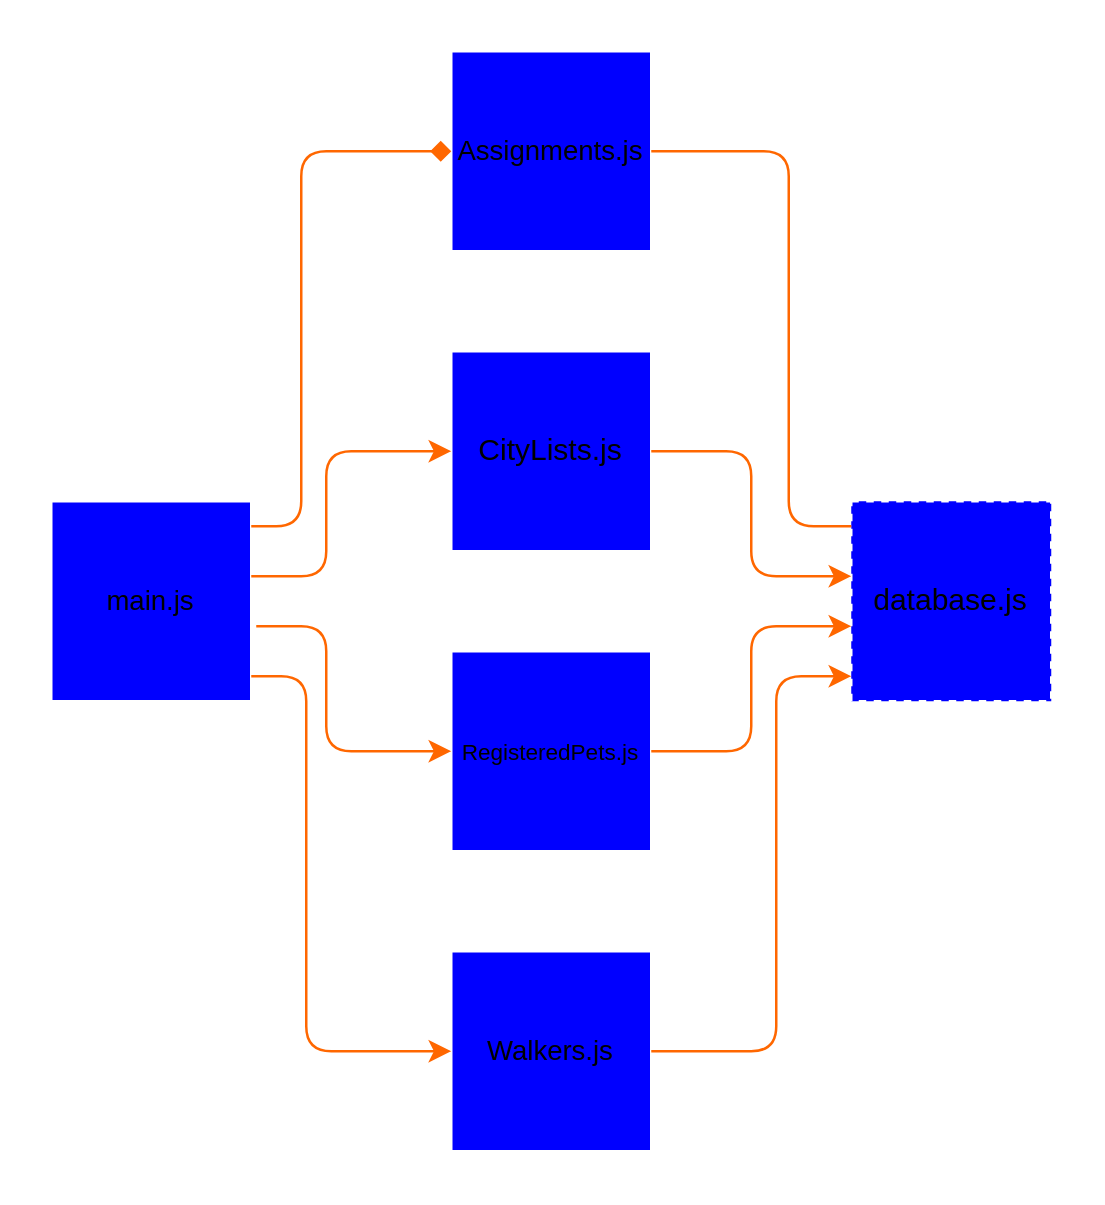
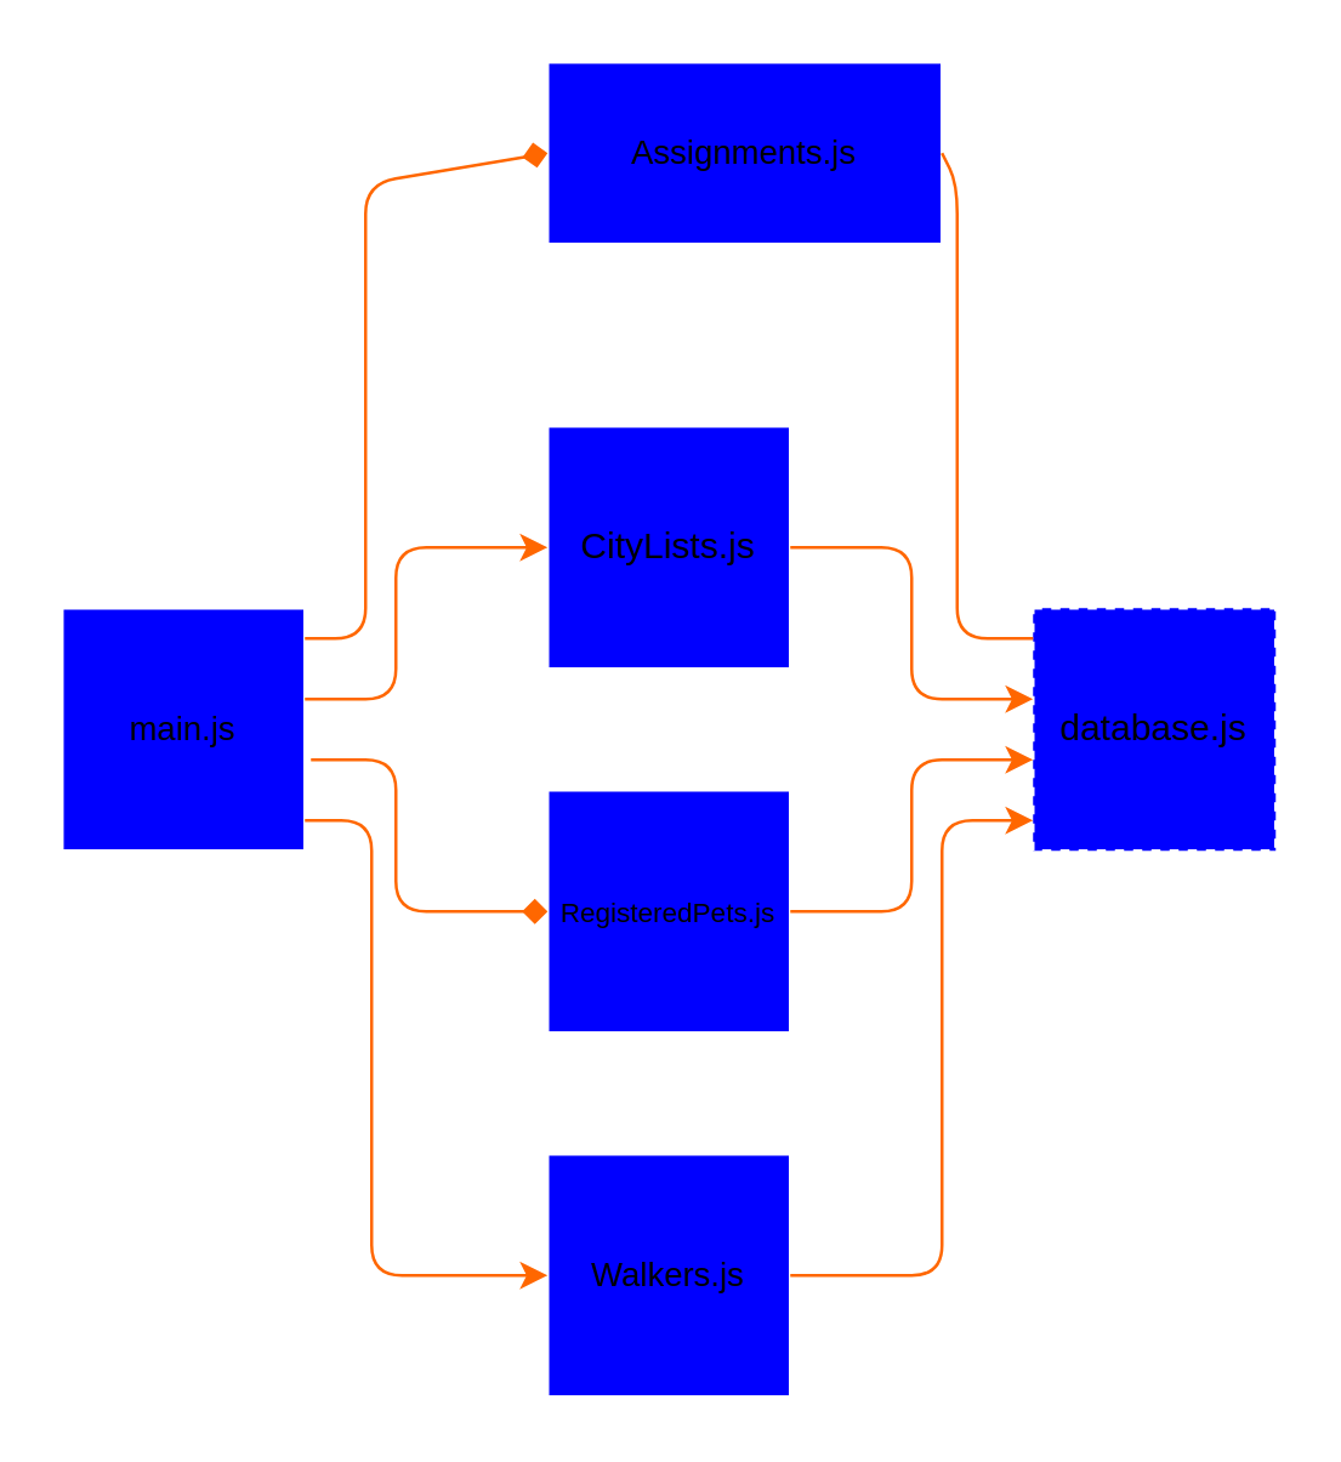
  <mxCell id="0" />
  <mxCell id="1" parent="0" />
  <mxCell id="2" value="database.js" style="whiteSpace=wrap;html=1;aspect=fixed;fillColor=#0000ff;gradientColor=none;fillStyle=auto;strokeColor=#FFFFFF;dashed=1;" vertex="1" parent="1"><mxGeometry x="340" y="200" width="80" height="80" as="geometry" /></mxCell>
- <mxCell id="3" value="&lt;font style=&quot;font-size: 11px;&quot;&gt;Assignments.js&lt;/font&gt;" style="whiteSpace=wrap;html=1;aspect=fixed;fillColor=#0000ff;gradientColor=none;fillStyle=auto;strokeColor=#FFFFFF;" vertex="1" parent="1"><mxGeometry x="180" y="20" width="80" height="80" as="geometry" /></mxCell>
+ <mxCell id="3" value="&lt;font style=&quot;font-size: 11px;&quot;&gt;Assignments.js&lt;/font&gt;" style="whiteSpace=wrap;html=1;aspect=fixed;fillColor=#0000ff;gradientColor=none;fillStyle=auto;strokeColor=#FFFFFF;" vertex="1" parent="1"><mxGeometry x="180" y="20" width="130" height="60" as="geometry" /></mxCell>
  <mxCell id="4" value="CityLists.js" style="whiteSpace=wrap;html=1;aspect=fixed;fillColor=#0000ff;gradientColor=none;fillStyle=auto;strokeColor=#FFFFFF;" vertex="1" parent="1"><mxGeometry x="180" y="140" width="80" height="80" as="geometry" /></mxCell>
  <mxCell id="5" value="&lt;font style=&quot;font-size: 9px;&quot;&gt;RegisteredPets.js&lt;/font&gt;" style="whiteSpace=wrap;html=1;aspect=fixed;fillColor=#0000ff;gradientColor=none;fillStyle=auto;strokeColor=#FFFFFF;" vertex="1" parent="1"><mxGeometry x="180" y="260" width="80" height="80" as="geometry" /></mxCell>
  <mxCell id="6" value="&lt;font style=&quot;font-size: 11px;&quot;&gt;Walkers.js&lt;br&gt;&lt;/font&gt;" style="whiteSpace=wrap;html=1;aspect=fixed;fillColor=#0000ff;gradientColor=none;fillStyle=auto;strokeColor=#FFFFFF;" vertex="1" parent="1"><mxGeometry x="180" y="380" width="80" height="80" as="geometry" /></mxCell>
  <mxCell id="7" value="&lt;span style=&quot;font-size: 11px;&quot;&gt;main.js&lt;/span&gt;" style="whiteSpace=wrap;html=1;aspect=fixed;fillColor=#0000ff;gradientColor=none;fillStyle=auto;strokeColor=#FFFFFF;" vertex="1" parent="1"><mxGeometry x="20" y="200" width="80" height="80" as="geometry" /></mxCell>
  <mxCell id="8" value="" style="endArrow=classic;html=1;fontSize=9;entryX=0;entryY=0.5;entryDx=0;entryDy=0;strokeColor=#FF6700;" edge="1" parent="1" target="4"><mxGeometry width="50" height="50" relative="1" as="geometry"><mxPoint x="100" y="230" as="sourcePoint" /><mxPoint x="230" y="80" as="targetPoint" /><Array as="points"><mxPoint x="130" y="230" /><mxPoint x="130" y="180" /></Array></mxGeometry></mxCell>
- <mxCell id="9" value="" style="endArrow=classic;html=1;fontSize=9;strokeColor=#FF6700;entryX=0;entryY=0.5;entryDx=0;entryDy=0;exitX=1.025;exitY=0.625;exitDx=0;exitDy=0;exitPerimeter=0;" edge="1" parent="1" source="7" target="5"><mxGeometry width="50" height="50" relative="1" as="geometry"><mxPoint x="110" y="260" as="sourcePoint" /><mxPoint x="220" y="320" as="targetPoint" /><Array as="points"><mxPoint x="130" y="250" /><mxPoint x="130" y="300" /></Array></mxGeometry></mxCell>
+ <mxCell id="9" value="" style="endArrow=diamond;html=1;fontSize=9;strokeColor=#FF6700;entryX=0;entryY=0.5;entryDx=0;entryDy=0;exitX=1.025;exitY=0.625;exitDx=0;exitDy=0;exitPerimeter=0;" edge="1" parent="1" source="7" target="5"><mxGeometry width="50" height="50" relative="1" as="geometry"><mxPoint x="110" y="260" as="sourcePoint" /><mxPoint x="220" y="320" as="targetPoint" /><Array as="points"><mxPoint x="130" y="250" /><mxPoint x="130" y="300" /></Array></mxGeometry></mxCell>
  <mxCell id="10" value="" style="endArrow=classic;html=1;fontSize=9;strokeColor=#FF6700;entryX=0;entryY=0.5;entryDx=0;entryDy=0;" edge="1" parent="1" target="6"><mxGeometry width="50" height="50" relative="1" as="geometry"><mxPoint x="100" y="270" as="sourcePoint" /><mxPoint x="220" y="320" as="targetPoint" /><Array as="points"><mxPoint x="122" y="270" /><mxPoint x="122" y="420" /></Array></mxGeometry></mxCell>
  <mxCell id="11" value="" style="endArrow=diamond;html=1;fontSize=9;entryX=0;entryY=0.5;entryDx=0;entryDy=0;strokeColor=#FF6700;exitX=1;exitY=0.125;exitDx=0;exitDy=0;exitPerimeter=0;" edge="1" parent="1" source="7" target="3"><mxGeometry width="50" height="50" relative="1" as="geometry"><mxPoint x="110" y="210" as="sourcePoint" /><mxPoint x="220" y="150" as="targetPoint" /><Array as="points"><mxPoint x="120" y="210" /><mxPoint x="120" y="60" /></Array></mxGeometry></mxCell>
  <mxCell id="12" value="" style="endArrow=none;html=1;strokeColor=#FF6700;fontSize=9;exitX=1;exitY=0.5;exitDx=0;exitDy=0;entryX=0;entryY=0.125;entryDx=0;entryDy=0;entryPerimeter=0;" edge="1" parent="1" source="3" target="2"><mxGeometry width="50" height="50" relative="1" as="geometry"><mxPoint x="285" y="60" as="sourcePoint" /><mxPoint x="335" y="140" as="targetPoint" /><Array as="points"><mxPoint x="315" y="60" /><mxPoint x="315" y="210" /></Array></mxGeometry></mxCell>
  <mxCell id="13" value="" style="endArrow=classic;html=1;strokeColor=#FF6700;fontSize=9;exitX=1;exitY=0.5;exitDx=0;exitDy=0;entryX=0;entryY=0.375;entryDx=0;entryDy=0;entryPerimeter=0;" edge="1" parent="1" target="2"><mxGeometry width="50" height="50" relative="1" as="geometry"><mxPoint x="260" y="180" as="sourcePoint" /><mxPoint x="340" y="330" as="targetPoint" /><Array as="points"><mxPoint x="300" y="180" /><mxPoint x="300" y="230" /></Array></mxGeometry></mxCell>
  <mxCell id="14" value="" style="endArrow=classic;html=1;strokeColor=#FF6700;fontSize=9;exitX=1;exitY=0.5;exitDx=0;exitDy=0;entryX=0;entryY=0.625;entryDx=0;entryDy=0;entryPerimeter=0;" edge="1" parent="1" target="2"><mxGeometry width="50" height="50" relative="1" as="geometry"><mxPoint x="260" y="300" as="sourcePoint" /><mxPoint x="340" y="350" as="targetPoint" /><Array as="points"><mxPoint x="300" y="300" /><mxPoint x="300" y="250" /></Array></mxGeometry></mxCell>
  <mxCell id="15" value="" style="endArrow=classic;html=1;strokeColor=#FF6700;fontSize=9;exitX=1;exitY=0.5;exitDx=0;exitDy=0;entryX=0;entryY=0.875;entryDx=0;entryDy=0;entryPerimeter=0;" edge="1" parent="1" target="2"><mxGeometry width="50" height="50" relative="1" as="geometry"><mxPoint x="260" y="420" as="sourcePoint" /><mxPoint x="340" y="370" as="targetPoint" /><Array as="points"><mxPoint x="310" y="420" /><mxPoint x="310" y="270" /></Array></mxGeometry></mxCell>
